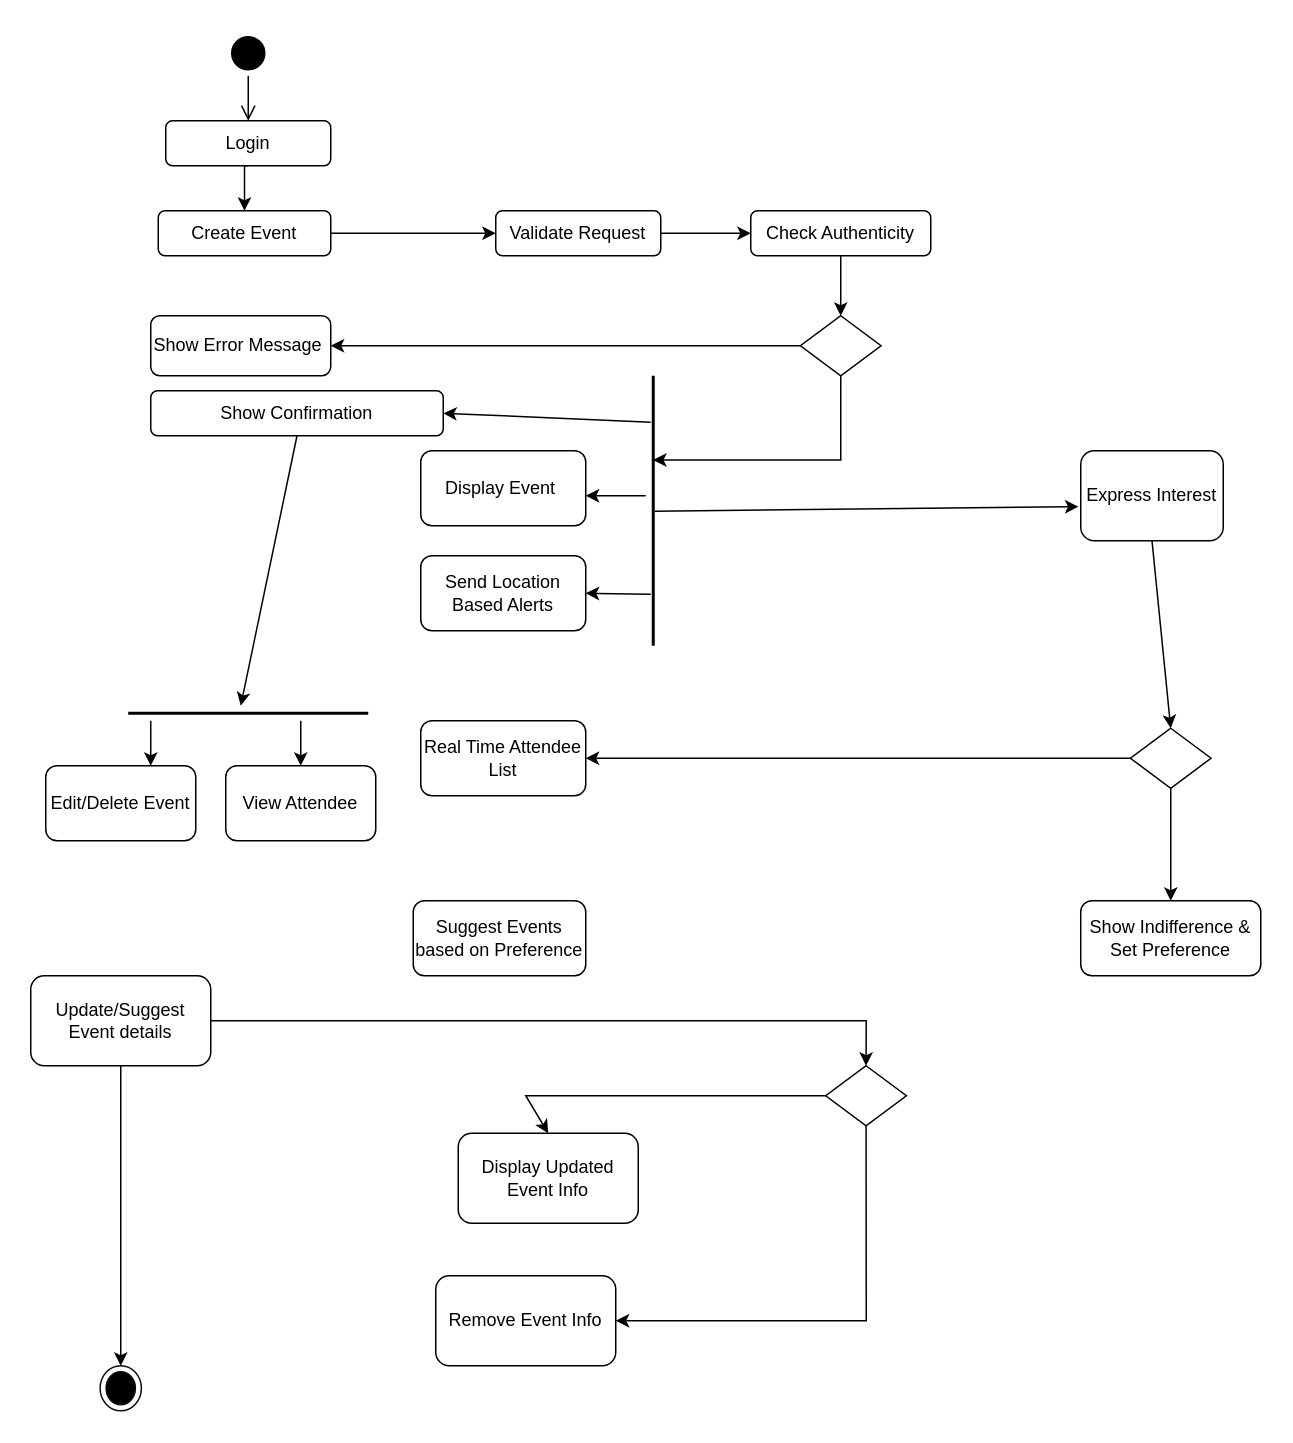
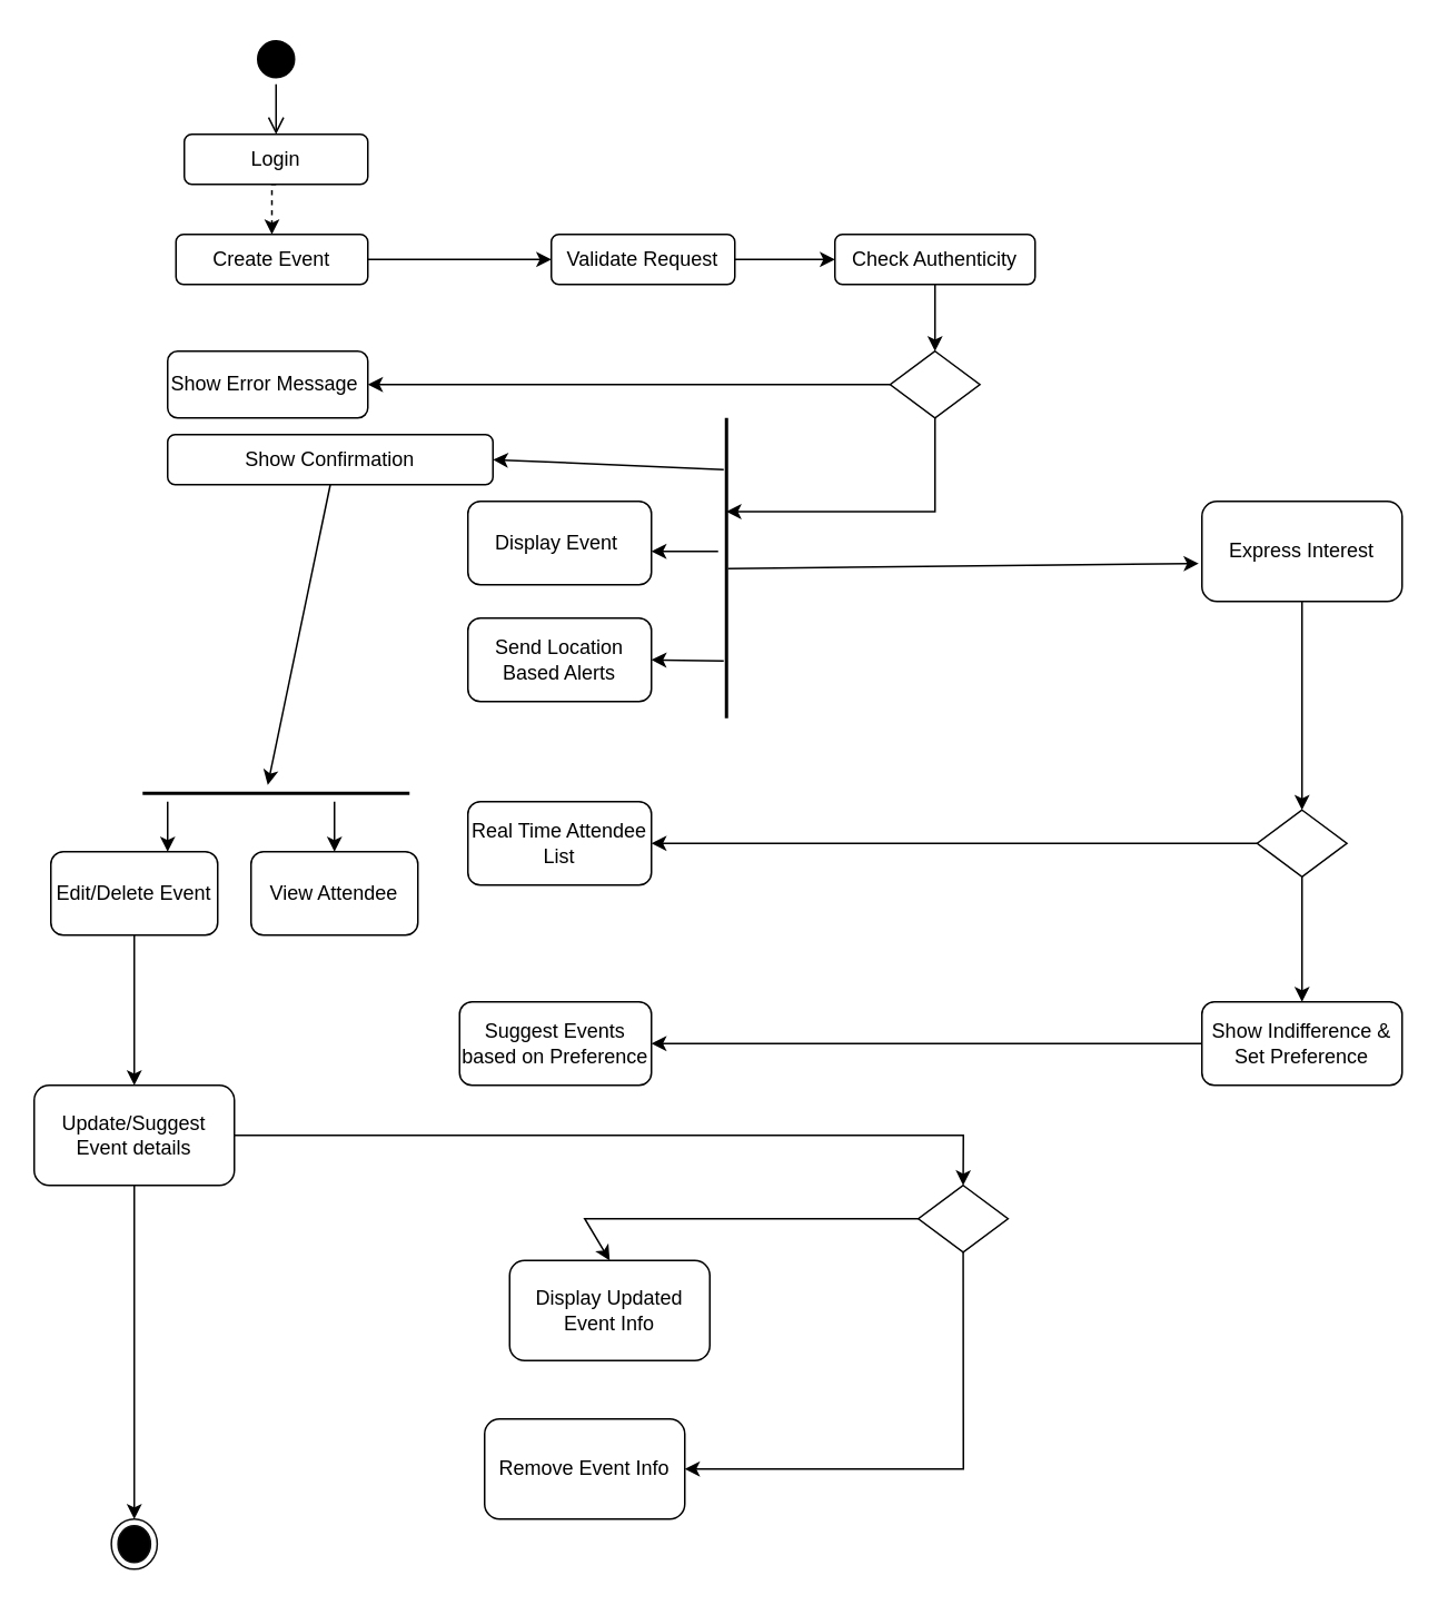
  <mxCell id="0" />
  <mxCell id="1" parent="0" />
  <mxCell id="2" value="" style="ellipse;html=1;shape=startState;fillColor=#000000;strokeColor=#000000;" vertex="1" parent="1"><mxGeometry x="150" y="20" width="30" height="30" as="geometry" /></mxCell>
  <mxCell id="3" value="" style="edgeStyle=orthogonalEdgeStyle;html=1;verticalAlign=bottom;endArrow=open;endSize=8;strokeColor=#000000;rounded=0;" edge="1" source="2" parent="1"><mxGeometry relative="1" as="geometry"><mxPoint x="165" y="80" as="targetPoint" /></mxGeometry></mxCell>
- <mxCell id="4" style="edgeStyle=orthogonalEdgeStyle;rounded=0;orthogonalLoop=1;jettySize=auto;html=1;exitX=0.5;exitY=1;exitDx=0;exitDy=0;entryX=0.5;entryY=0;entryDx=0;entryDy=0;" edge="1" parent="1" source="5" target="7"><mxGeometry relative="1" as="geometry" /></mxCell>
+ <mxCell id="4" style="edgeStyle=orthogonalEdgeStyle;rounded=0;orthogonalLoop=1;jettySize=auto;html=1;exitX=0.5;exitY=1;exitDx=0;exitDy=0;entryX=0.5;entryY=0;entryDx=0;entryDy=0;dashed=1;" edge="1" parent="1" source="5" target="7"><mxGeometry relative="1" as="geometry" /></mxCell>
  <mxCell id="5" value="Login" style="rounded=1;whiteSpace=wrap;html=1;" vertex="1" parent="1"><mxGeometry x="110" y="80" width="110" height="30" as="geometry" /></mxCell>
  <mxCell id="6" style="edgeStyle=orthogonalEdgeStyle;rounded=0;orthogonalLoop=1;jettySize=auto;html=1;exitX=1;exitY=0.5;exitDx=0;exitDy=0;entryX=0;entryY=0.5;entryDx=0;entryDy=0;" edge="1" parent="1" source="7" target="9"><mxGeometry relative="1" as="geometry" /></mxCell>
  <mxCell id="7" value="Create Event" style="rounded=1;whiteSpace=wrap;html=1;" vertex="1" parent="1"><mxGeometry x="105" y="140" width="115" height="30" as="geometry" /></mxCell>
  <mxCell id="8" style="edgeStyle=orthogonalEdgeStyle;rounded=0;orthogonalLoop=1;jettySize=auto;html=1;exitX=1;exitY=0.5;exitDx=0;exitDy=0;entryX=0;entryY=0.5;entryDx=0;entryDy=0;" edge="1" parent="1" source="9" target="11"><mxGeometry relative="1" as="geometry" /></mxCell>
  <mxCell id="9" value="Validate Request" style="rounded=1;whiteSpace=wrap;html=1;" vertex="1" parent="1"><mxGeometry x="330" y="140" width="110" height="30" as="geometry" /></mxCell>
  <mxCell id="10" style="edgeStyle=orthogonalEdgeStyle;rounded=0;orthogonalLoop=1;jettySize=auto;html=1;exitX=0.5;exitY=1;exitDx=0;exitDy=0;entryX=0.5;entryY=0;entryDx=0;entryDy=0;" edge="1" parent="1" source="11" target="15"><mxGeometry relative="1" as="geometry" /></mxCell>
  <mxCell id="11" value="Check Authenticity" style="rounded=1;whiteSpace=wrap;html=1;" vertex="1" parent="1"><mxGeometry x="500" y="140" width="120" height="30" as="geometry" /></mxCell>
  <mxCell id="12" value="Show Error Message&amp;nbsp;" style="rounded=1;whiteSpace=wrap;html=1;" vertex="1" parent="1"><mxGeometry x="100" y="210" width="120" height="40" as="geometry" /></mxCell>
  <mxCell id="13" style="edgeStyle=orthogonalEdgeStyle;rounded=0;orthogonalLoop=1;jettySize=auto;html=1;exitX=0;exitY=0.5;exitDx=0;exitDy=0;entryX=1;entryY=0.5;entryDx=0;entryDy=0;" edge="1" parent="1" source="15" target="12"><mxGeometry relative="1" as="geometry" /></mxCell>
  <mxCell id="14" style="edgeStyle=orthogonalEdgeStyle;rounded=0;orthogonalLoop=1;jettySize=auto;html=1;exitX=0.5;exitY=1;exitDx=0;exitDy=0;entryX=0.312;entryY=0.511;entryDx=0;entryDy=0;entryPerimeter=0;" edge="1" parent="1" source="15" target="16"><mxGeometry relative="1" as="geometry"><Array as="points"><mxPoint x="560" y="306" /></Array></mxGeometry></mxCell>
  <mxCell id="15" value="" style="shape=rhombus;html=1;dashed=0;whiteSpace=wrap;perimeter=rhombusPerimeter;" vertex="1" parent="1"><mxGeometry x="533.13" y="210" width="53.75" height="40" as="geometry" /></mxCell>
  <mxCell id="16" value="" style="line;strokeWidth=2;direction=south;html=1;" vertex="1" parent="1"><mxGeometry x="430" y="250" width="10" height="180" as="geometry" /></mxCell>
  <mxCell id="17" value="Show Confirmation" style="rounded=1;whiteSpace=wrap;html=1;" vertex="1" parent="1"><mxGeometry x="100" y="260" width="195" height="30" as="geometry" /></mxCell>
  <mxCell id="18" value="Display Event&amp;nbsp;" style="rounded=1;whiteSpace=wrap;html=1;" vertex="1" parent="1"><mxGeometry x="280" y="300" width="110" height="50" as="geometry" /></mxCell>
  <mxCell id="19" value="Send Location Based Alerts" style="rounded=1;whiteSpace=wrap;html=1;" vertex="1" parent="1"><mxGeometry x="280" y="370" width="110" height="50" as="geometry" /></mxCell>
- <mxCell id="20" value="Express Interest" style="rounded=1;whiteSpace=wrap;html=1;" vertex="1" parent="1"><mxGeometry x="720" y="300" width="95" height="60" as="geometry" /></mxCell>
+ <mxCell id="20" value="Express Interest" style="rounded=1;whiteSpace=wrap;html=1;" vertex="1" parent="1"><mxGeometry x="720" y="300" width="120" height="60" as="geometry" /></mxCell>
  <mxCell id="21" value="" style="shape=rhombus;html=1;dashed=0;whiteSpace=wrap;perimeter=rhombusPerimeter;" vertex="1" parent="1"><mxGeometry x="753.12" y="485" width="53.75" height="40" as="geometry" /></mxCell>
  <mxCell id="22" value="Real Time Attendee List" style="rounded=1;whiteSpace=wrap;html=1;" vertex="1" parent="1"><mxGeometry x="280" y="480" width="110" height="50" as="geometry" /></mxCell>
  <mxCell id="23" value="" style="line;strokeWidth=2;html=1;" vertex="1" parent="1"><mxGeometry x="85" y="470" width="160" height="10" as="geometry" /></mxCell>
  <mxCell id="24" value="Edit/Delete Event" style="rounded=1;whiteSpace=wrap;html=1;" vertex="1" parent="1"><mxGeometry x="30" y="510" width="100" height="50" as="geometry" /></mxCell>
  <mxCell id="25" value="View Attendee" style="rounded=1;whiteSpace=wrap;html=1;" vertex="1" parent="1"><mxGeometry x="150" y="510" width="100" height="50" as="geometry" /></mxCell>
  <mxCell id="26" value="Show Indifference &amp;amp; Set Preference" style="rounded=1;whiteSpace=wrap;html=1;" vertex="1" parent="1"><mxGeometry x="719.99" y="600" width="120.01" height="50" as="geometry" /></mxCell>
  <mxCell id="27" value="Suggest Events based on Preference" style="rounded=1;whiteSpace=wrap;html=1;" vertex="1" parent="1"><mxGeometry x="275" y="600" width="115" height="50" as="geometry" /></mxCell>
  <mxCell id="28" style="edgeStyle=orthogonalEdgeStyle;rounded=0;orthogonalLoop=1;jettySize=auto;html=1;exitX=0.5;exitY=1;exitDx=0;exitDy=0;" edge="1" parent="1" source="29"><mxGeometry relative="1" as="geometry"><mxPoint x="80" y="910" as="targetPoint" /></mxGeometry></mxCell>
  <mxCell id="29" value="Update/Suggest Event details" style="rounded=1;whiteSpace=wrap;html=1;" vertex="1" parent="1"><mxGeometry x="20" y="650" width="120" height="60" as="geometry" /></mxCell>
  <mxCell id="30" value="" style="shape=rhombus;html=1;dashed=0;whiteSpace=wrap;perimeter=rhombusPerimeter;" vertex="1" parent="1"><mxGeometry x="550" y="710" width="53.75" height="40" as="geometry" /></mxCell>
  <mxCell id="31" value="Display Updated Event Info" style="rounded=1;whiteSpace=wrap;html=1;" vertex="1" parent="1"><mxGeometry x="305" y="755" width="120" height="60" as="geometry" /></mxCell>
  <mxCell id="32" value="Remove Event Info" style="rounded=1;whiteSpace=wrap;html=1;" vertex="1" parent="1"><mxGeometry x="290" y="850" width="120" height="60" as="geometry" /></mxCell>
  <mxCell id="33" value="" style="edgeStyle=none;orthogonalLoop=1;jettySize=auto;html=1;rounded=0;exitX=0.172;exitY=0.668;exitDx=0;exitDy=0;exitPerimeter=0;entryX=1;entryY=0.5;entryDx=0;entryDy=0;" edge="1" parent="1" source="16" target="17"><mxGeometry width="100" relative="1" as="geometry"><mxPoint x="250" y="210" as="sourcePoint" /><mxPoint x="350" y="210" as="targetPoint" /><Array as="points" /></mxGeometry></mxCell>
  <mxCell id="34" value="" style="endArrow=classic;html=1;rounded=0;exitX=0.809;exitY=0.668;exitDx=0;exitDy=0;exitPerimeter=0;entryX=1;entryY=0.5;entryDx=0;entryDy=0;" edge="1" parent="1" source="16" target="19"><mxGeometry width="50" height="50" relative="1" as="geometry"><mxPoint x="260" y="380" as="sourcePoint" /><mxPoint x="310" y="330" as="targetPoint" /></mxGeometry></mxCell>
  <mxCell id="35" value="" style="endArrow=classic;html=1;rounded=0;" edge="1" parent="1"><mxGeometry width="50" height="50" relative="1" as="geometry"><mxPoint x="430" y="330" as="sourcePoint" /><mxPoint x="390" y="330" as="targetPoint" /></mxGeometry></mxCell>
  <mxCell id="36" value="" style="endArrow=classic;html=1;rounded=0;exitX=0.502;exitY=0.405;exitDx=0;exitDy=0;exitPerimeter=0;entryX=-0.016;entryY=0.621;entryDx=0;entryDy=0;entryPerimeter=0;" edge="1" parent="1" source="16" target="20"><mxGeometry width="50" height="50" relative="1" as="geometry"><mxPoint x="530" y="480" as="sourcePoint" /><mxPoint x="580" y="430" as="targetPoint" /></mxGeometry></mxCell>
  <mxCell id="37" value="" style="endArrow=classic;html=1;rounded=0;exitX=0.5;exitY=1;exitDx=0;exitDy=0;entryX=0.5;entryY=0;entryDx=0;entryDy=0;" edge="1" parent="1" source="20" target="21"><mxGeometry width="50" height="50" relative="1" as="geometry"><mxPoint x="530" y="480" as="sourcePoint" /><mxPoint x="580" y="430" as="targetPoint" /></mxGeometry></mxCell>
  <mxCell id="38" value="" style="endArrow=classic;html=1;rounded=0;entryX=1;entryY=0.5;entryDx=0;entryDy=0;exitX=0;exitY=0.5;exitDx=0;exitDy=0;" edge="1" parent="1" source="21" target="22"><mxGeometry width="50" height="50" relative="1" as="geometry"><mxPoint x="750" y="500" as="sourcePoint" /><mxPoint x="580" y="520" as="targetPoint" /></mxGeometry></mxCell>
  <mxCell id="39" value="" style="endArrow=classic;html=1;rounded=0;exitX=0.5;exitY=1;exitDx=0;exitDy=0;entryX=0.5;entryY=0;entryDx=0;entryDy=0;" edge="1" parent="1" source="21" target="26"><mxGeometry width="50" height="50" relative="1" as="geometry"><mxPoint x="530" y="570" as="sourcePoint" /><mxPoint x="580" y="520" as="targetPoint" /></mxGeometry></mxCell>
+ <mxCell id="40" value="" style="endArrow=classic;html=1;rounded=0;exitX=0;exitY=0.5;exitDx=0;exitDy=0;entryX=1;entryY=0.5;entryDx=0;entryDy=0;" edge="1" parent="1" source="26" target="27"><mxGeometry width="50" height="50" relative="1" as="geometry"><mxPoint x="530" y="680" as="sourcePoint" /><mxPoint x="580" y="630" as="targetPoint" /></mxGeometry></mxCell>
  <mxCell id="41" value="" style="endArrow=classic;html=1;rounded=0;exitX=1;exitY=0.5;exitDx=0;exitDy=0;entryX=0.5;entryY=0;entryDx=0;entryDy=0;" edge="1" parent="1" source="29" target="30"><mxGeometry width="50" height="50" relative="1" as="geometry"><mxPoint x="440" y="490" as="sourcePoint" /><mxPoint x="580" y="680" as="targetPoint" /><Array as="points"><mxPoint x="577" y="680" /></Array></mxGeometry></mxCell>
+ <mxCell id="42" value="" style="endArrow=classic;html=1;rounded=0;exitX=0.5;exitY=1;exitDx=0;exitDy=0;" edge="1" parent="1" source="24" target="29"><mxGeometry width="50" height="50" relative="1" as="geometry"><mxPoint x="460" y="670" as="sourcePoint" /><mxPoint x="510" y="620" as="targetPoint" /></mxGeometry></mxCell>
  <mxCell id="43" value="" style="endArrow=classic;html=1;rounded=0;exitX=0.5;exitY=1;exitDx=0;exitDy=0;entryX=1;entryY=0.5;entryDx=0;entryDy=0;" edge="1" parent="1" source="30" target="32"><mxGeometry width="50" height="50" relative="1" as="geometry"><mxPoint x="460" y="670" as="sourcePoint" /><mxPoint x="510" y="620" as="targetPoint" /><Array as="points"><mxPoint x="577" y="880" /></Array></mxGeometry></mxCell>
  <mxCell id="44" value="" style="endArrow=classic;html=1;rounded=0;exitX=0;exitY=0.5;exitDx=0;exitDy=0;entryX=0.5;entryY=0;entryDx=0;entryDy=0;" edge="1" parent="1" source="30" target="31"><mxGeometry width="50" height="50" relative="1" as="geometry"><mxPoint x="460" y="670" as="sourcePoint" /><mxPoint x="510" y="620" as="targetPoint" /><Array as="points"><mxPoint x="350" y="730" /></Array></mxGeometry></mxCell>
  <mxCell id="45" value="" style="endArrow=classic;html=1;rounded=0;exitX=0.5;exitY=1;exitDx=0;exitDy=0;" edge="1" parent="1" source="17"><mxGeometry width="50" height="50" relative="1" as="geometry"><mxPoint x="350" y="440" as="sourcePoint" /><mxPoint x="160" y="470" as="targetPoint" /></mxGeometry></mxCell>
  <mxCell id="46" value="" style="endArrow=classic;html=1;rounded=0;entryX=0.5;entryY=0;entryDx=0;entryDy=0;" edge="1" parent="1" target="25"><mxGeometry width="50" height="50" relative="1" as="geometry"><mxPoint x="200" y="480" as="sourcePoint" /><mxPoint x="400" y="390" as="targetPoint" /></mxGeometry></mxCell>
  <mxCell id="47" value="" style="endArrow=classic;html=1;rounded=0;entryX=0.5;entryY=0;entryDx=0;entryDy=0;" edge="1" parent="1"><mxGeometry width="50" height="50" relative="1" as="geometry"><mxPoint x="100" y="480" as="sourcePoint" /><mxPoint x="100" y="510" as="targetPoint" /></mxGeometry></mxCell>
  <mxCell id="48" value="" style="ellipse;html=1;shape=endState;fillColor=#000000;strokeColor=#0d0d0d;fillStyle=solid;" vertex="1" parent="1"><mxGeometry x="66.25" y="910" width="27.5" height="30" as="geometry" /></mxCell>
